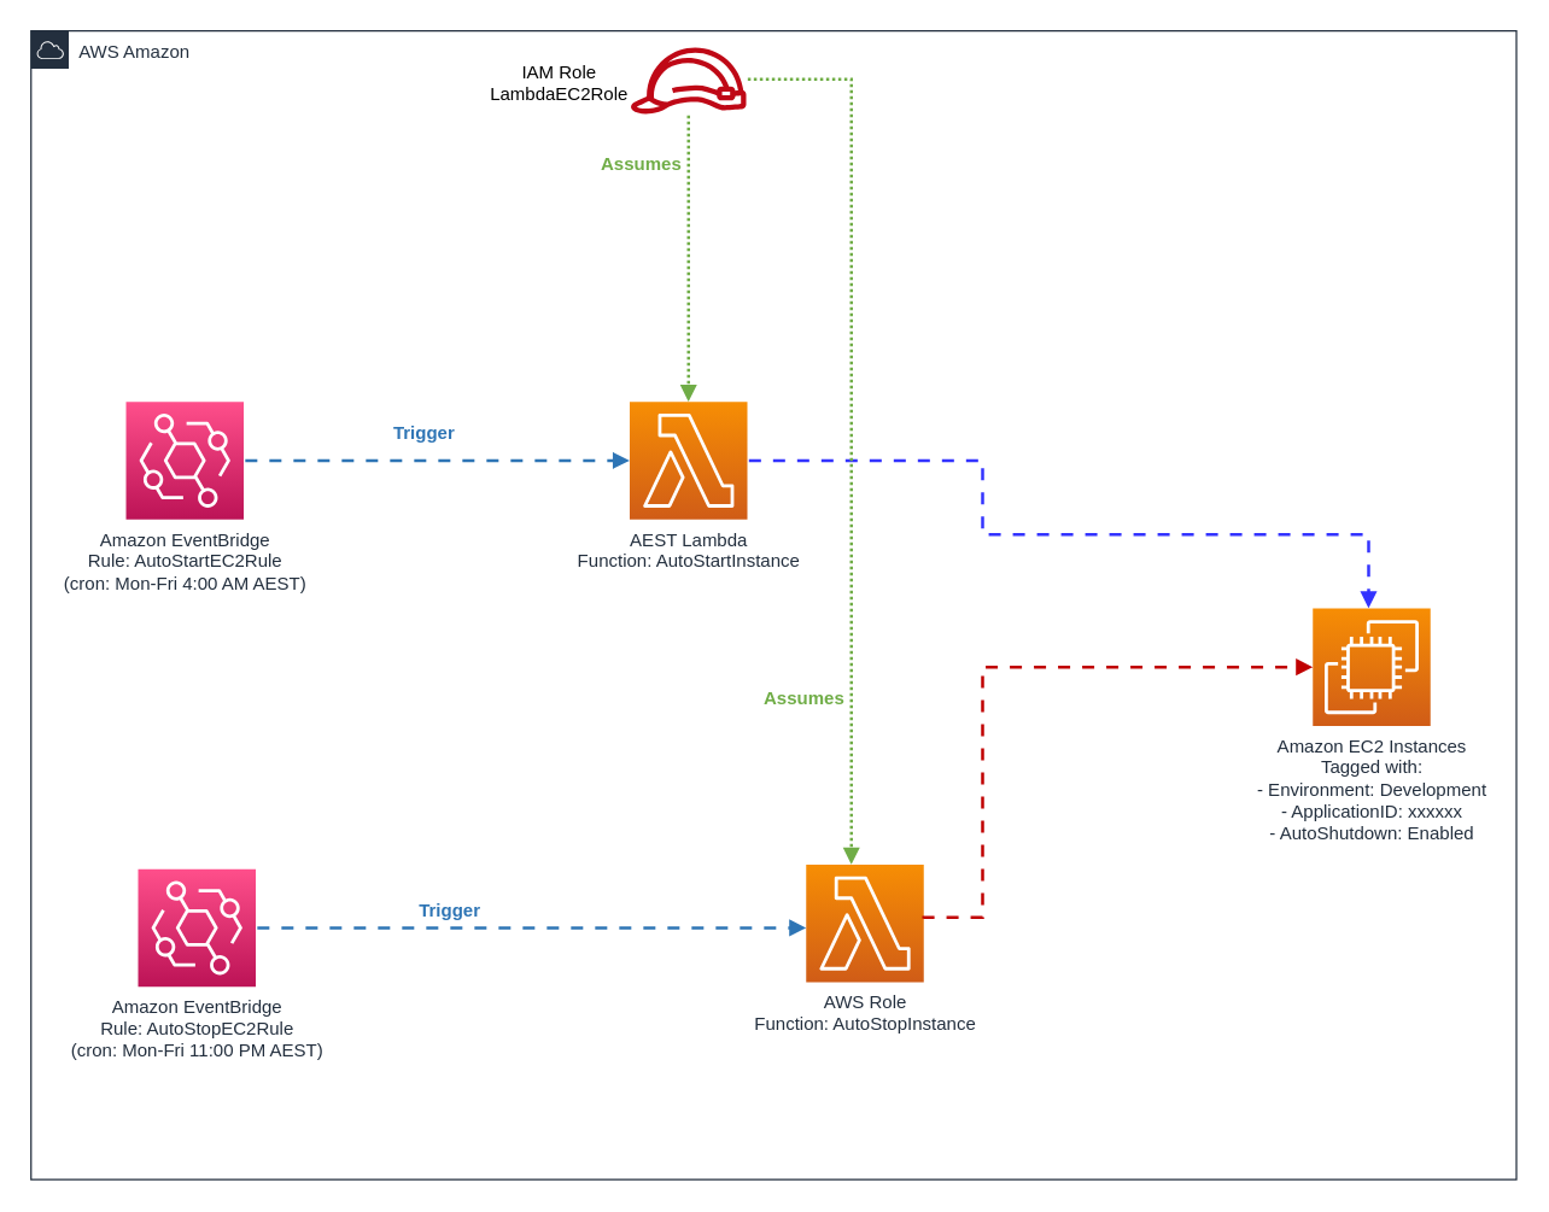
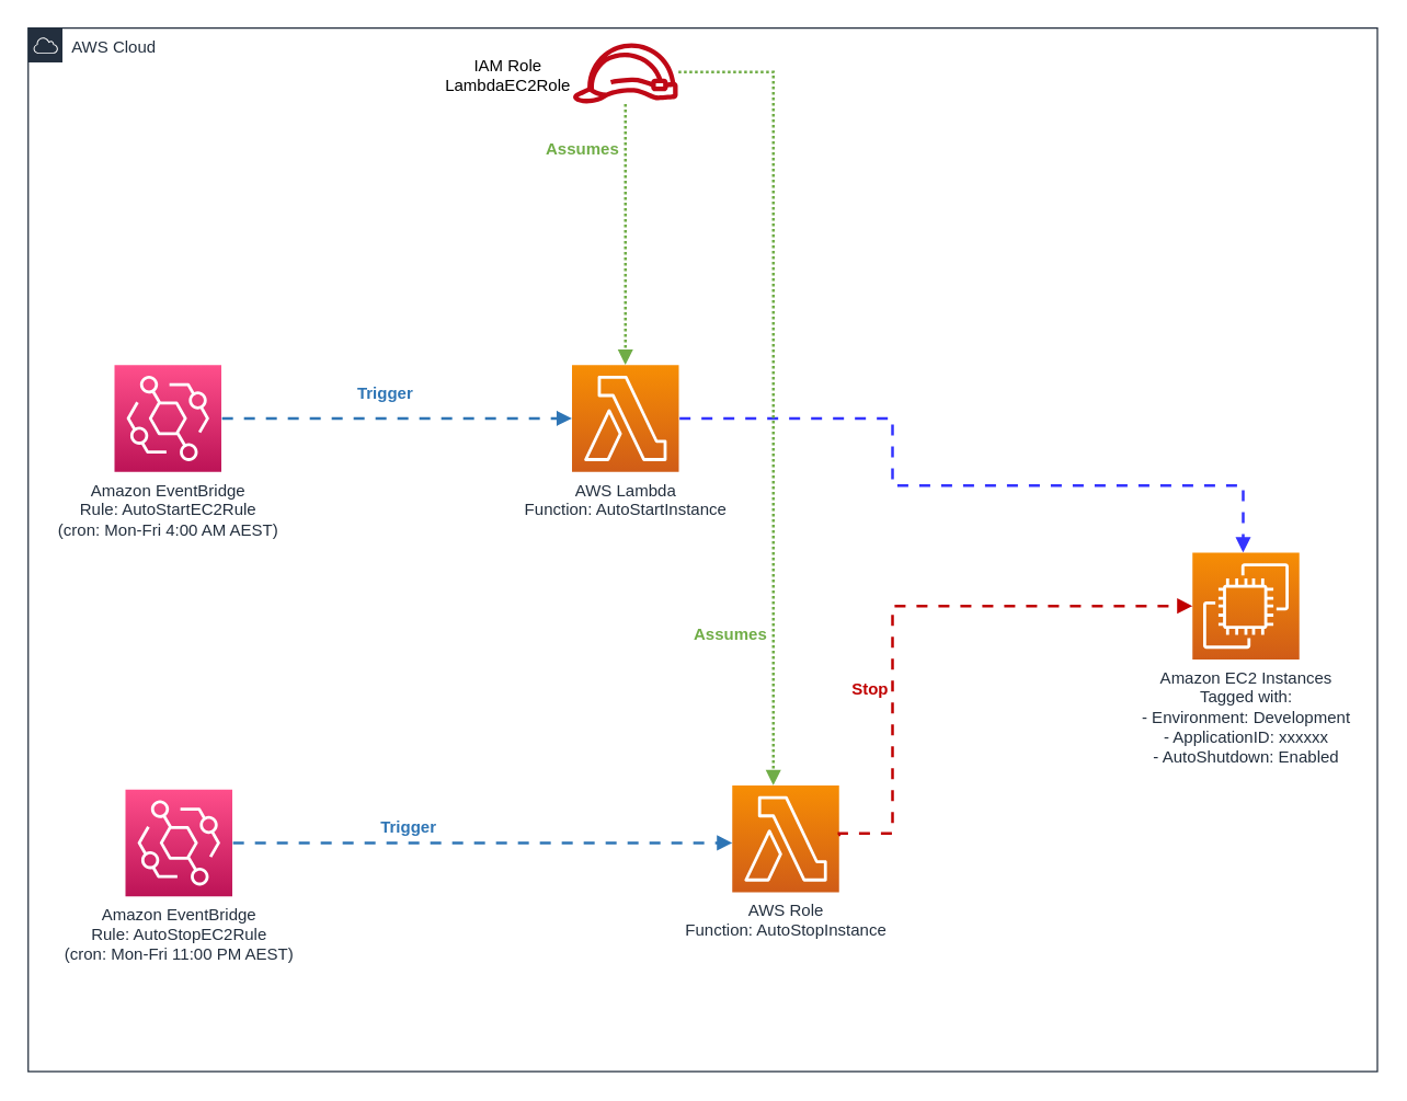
  <mxCell id="0" />
  <mxCell id="1" parent="0" />
- <mxCell id="2" value="AWS Amazon" style="points=[[0,0],[0.25,0],[0.5,0],[0.75,0],[1,0],[1,0.25],[1,0.5],[1,0.75],[1,1],[0.75,1],[0.5,1],[0.25,1],[0,1],[0,0.75],[0,0.5],[0,0.25]];outlineConnect=0;gradientColor=none;html=1;whiteSpace=wrap;fontSize=12;fontStyle=0;container=1;pointerEvents=0;collapsible=0;recursiveResize=0;shape=mxgraph.aws4.group;grIcon=mxgraph.aws4.group_aws_cloud;strokeColor=#232F3E;fillColor=none;verticalAlign=top;align=left;spacingLeft=30;fontColor=#232F3E;dashed=0;" parent="1" vertex="1"><mxGeometry x="20" y="20" width="985" height="762" as="geometry" /></mxCell>
+ <mxCell id="2" value="AWS Cloud" style="points=[[0,0],[0.25,0],[0.5,0],[0.75,0],[1,0],[1,0.25],[1,0.5],[1,0.75],[1,1],[0.75,1],[0.5,1],[0.25,1],[0,1],[0,0.75],[0,0.5],[0,0.25]];outlineConnect=0;gradientColor=none;html=1;whiteSpace=wrap;fontSize=12;fontStyle=0;container=1;pointerEvents=0;collapsible=0;recursiveResize=0;shape=mxgraph.aws4.group;grIcon=mxgraph.aws4.group_aws_cloud;strokeColor=#232F3E;fillColor=none;verticalAlign=top;align=left;spacingLeft=30;fontColor=#232F3E;dashed=0;" parent="1" vertex="1"><mxGeometry x="20" y="20" width="985" height="762" as="geometry" /></mxCell>
  <mxCell id="3" value="Amazon EventBridge&lt;br&gt;Rule: AutoStopEC2Rule&lt;br&gt;(cron: Mon-Fri 11:00 PM AEST)" style="sketch=0;points=[[0,0,0],[0.25,0,0],[0.5,0,0],[0.75,0,0],[1,0,0],[0,1,0],[0.25,1,0],[0.5,1,0],[0.75,1,0],[1,1,0],[0,0.25,0],[0,0.5,0],[0,0.75,0],[1,0.25,0],[1,0.5,0],[1,0.75,0]];outlineConnect=0;fontColor=#232F3E;gradientColor=#FF4F8B;gradientDirection=north;fillColor=#BC1356;strokeColor=#ffffff;dashed=0;verticalLabelPosition=bottom;verticalAlign=top;align=center;html=1;fontSize=12;fontStyle=0;aspect=fixed;shape=mxgraph.aws4.resourceIcon;resIcon=mxgraph.aws4.eventbridge;" parent="2" vertex="1"><mxGeometry x="71" y="556" width="78" height="78" as="geometry" /></mxCell>
  <mxCell id="4" value="&lt;b&gt;Assumes&lt;/b&gt;" style="text;html=1;strokeColor=none;fillColor=none;align=center;verticalAlign=middle;whiteSpace=wrap;rounded=0;fontSize=12;fontColor=#70AD47;" parent="2" vertex="1"><mxGeometry x="375" y="74" width="60" height="30" as="geometry" /></mxCell>
  <mxCell id="5" value="IAM Role&lt;br&gt;LambdaEC2Role&lt;br&gt;&lt;div&gt;&lt;br style=&quot;color: rgb(189, 199, 212);&quot;&gt;&lt;/div&gt;" style="text;html=1;align=center;verticalAlign=middle;resizable=0;points=[];autosize=1;strokeColor=none;fillColor=none;" parent="2" vertex="1"><mxGeometry x="295" y="14" width="109" height="55" as="geometry" /></mxCell>
  <mxCell id="6" value="AWS Role&lt;br&gt;Function: AutoStopInstance" style="sketch=0;points=[[0,0,0],[0.25,0,0],[0.5,0,0],[0.75,0,0],[1,0,0],[0,1,0],[0.25,1,0],[0.5,1,0],[0.75,1,0],[1,1,0],[0,0.25,0],[0,0.5,0],[0,0.75,0],[1,0.25,0],[1,0.5,0],[1,0.75,0]];outlineConnect=0;fontColor=#232F3E;gradientColor=#F78E04;gradientDirection=north;fillColor=#D05C17;strokeColor=#ffffff;dashed=0;verticalLabelPosition=bottom;verticalAlign=top;align=center;html=1;fontSize=12;fontStyle=0;aspect=fixed;shape=mxgraph.aws4.resourceIcon;resIcon=mxgraph.aws4.lambda;" parent="2" vertex="1"><mxGeometry x="514" y="553" width="78" height="78" as="geometry" /></mxCell>
  <mxCell id="7" value="" style="edgeStyle=orthogonalEdgeStyle;html=1;endArrow=block;elbow=vertical;startArrow=none;endFill=1;strokeColor=#2e75b5;rounded=0;fontSize=12;strokeWidth=2;flowAnimation=1;exitX=1;exitY=0.5;exitDx=0;exitDy=0;exitPerimeter=0;" parent="2" source="3" target="6" edge="1"><mxGeometry width="100" relative="1" as="geometry"><mxPoint x="213" y="369" as="sourcePoint" /><mxPoint x="313" y="369" as="targetPoint" /><Array as="points"><mxPoint x="425" y="595" /><mxPoint x="425" y="595" /></Array></mxGeometry></mxCell>
  <mxCell id="8" value="&lt;b&gt;Trigger&lt;/b&gt;" style="text;html=1;strokeColor=none;fillColor=none;align=center;verticalAlign=middle;whiteSpace=wrap;rounded=0;fontSize=12;fontColor=#2e75b5;" parent="2" vertex="1"><mxGeometry x="248" y="569" width="60" height="30" as="geometry" /></mxCell>
  <mxCell id="9" value="Amazon EventBridge&lt;br&gt;Rule: AutoStartEC2Rule&lt;br&gt;(cron: Mon-Fri 4:00 AM AEST)" style="sketch=0;points=[[0,0,0],[0.25,0,0],[0.5,0,0],[0.75,0,0],[1,0,0],[0,1,0],[0.25,1,0],[0.5,1,0],[0.75,1,0],[1,1,0],[0,0.25,0],[0,0.5,0],[0,0.75,0],[1,0.25,0],[1,0.5,0],[1,0.75,0]];outlineConnect=0;fontColor=#232F3E;gradientColor=#FF4F8B;gradientDirection=north;fillColor=#BC1356;strokeColor=#ffffff;dashed=0;verticalLabelPosition=bottom;verticalAlign=top;align=center;html=1;fontSize=12;fontStyle=0;aspect=fixed;shape=mxgraph.aws4.resourceIcon;resIcon=mxgraph.aws4.eventbridge;" parent="2" vertex="1"><mxGeometry x="63" y="246" width="78" height="78" as="geometry" /></mxCell>
- <mxCell id="10" value="AEST Lambda&lt;br&gt;Function: AutoStartInstance&lt;div&gt;&lt;br&gt;&lt;/div&gt;" style="sketch=0;points=[[0,0,0],[0.25,0,0],[0.5,0,0],[0.75,0,0],[1,0,0],[0,1,0],[0.25,1,0],[0.5,1,0],[0.75,1,0],[1,1,0],[0,0.25,0],[0,0.5,0],[0,0.75,0],[1,0.25,0],[1,0.5,0],[1,0.75,0]];outlineConnect=0;fontColor=#232F3E;gradientColor=#F78E04;gradientDirection=north;fillColor=#D05C17;strokeColor=#ffffff;dashed=0;verticalLabelPosition=bottom;verticalAlign=top;align=center;html=1;fontSize=12;fontStyle=0;aspect=fixed;shape=mxgraph.aws4.resourceIcon;resIcon=mxgraph.aws4.lambda;" parent="2" vertex="1"><mxGeometry x="397" y="246" width="78" height="78" as="geometry" /></mxCell>
+ <mxCell id="10" value="AWS Lambda&lt;br&gt;Function: AutoStartInstance&lt;div&gt;&lt;br&gt;&lt;/div&gt;" style="sketch=0;points=[[0,0,0],[0.25,0,0],[0.5,0,0],[0.75,0,0],[1,0,0],[0,1,0],[0.25,1,0],[0.5,1,0],[0.75,1,0],[1,1,0],[0,0.25,0],[0,0.5,0],[0,0.75,0],[1,0.25,0],[1,0.5,0],[1,0.75,0]];outlineConnect=0;fontColor=#232F3E;gradientColor=#F78E04;gradientDirection=north;fillColor=#D05C17;strokeColor=#ffffff;dashed=0;verticalLabelPosition=bottom;verticalAlign=top;align=center;html=1;fontSize=12;fontStyle=0;aspect=fixed;shape=mxgraph.aws4.resourceIcon;resIcon=mxgraph.aws4.lambda;" parent="2" vertex="1"><mxGeometry x="397" y="246" width="78" height="78" as="geometry" /></mxCell>
  <mxCell id="11" value="" style="edgeStyle=orthogonalEdgeStyle;html=1;endArrow=block;elbow=vertical;startArrow=none;endFill=1;strokeColor=#2e75b5;rounded=0;fontSize=12;strokeWidth=2;flowAnimation=1;" parent="2" source="9" target="10" edge="1"><mxGeometry width="100" relative="1" as="geometry"><mxPoint x="213" y="169" as="sourcePoint" /><mxPoint x="313" y="169" as="targetPoint" /></mxGeometry></mxCell>
  <mxCell id="12" value="&lt;b&gt;Trigger&lt;/b&gt;" style="text;html=1;strokeColor=none;fillColor=none;align=center;verticalAlign=middle;whiteSpace=wrap;rounded=0;fontSize=12;fontColor=#2e75b5;" parent="2" vertex="1"><mxGeometry x="231" y="252" width="60" height="30" as="geometry" /></mxCell>
  <mxCell id="13" value="Amazon EC2 Instances&lt;br&gt;Tagged with:&lt;br&gt;- Environment: Development&lt;br&gt;- ApplicationID: xxxxxx&lt;br&gt;- AutoShutdown: Enabled" style="sketch=0;points=[[0,0,0],[0.25,0,0],[0.5,0,0],[0.75,0,0],[1,0,0],[0,1,0],[0.25,1,0],[0.5,1,0],[0.75,1,0],[1,1,0],[0,0.25,0],[0,0.5,0],[0,0.75,0],[1,0.25,0],[1,0.5,0],[1,0.75,0]];outlineConnect=0;fontColor=#232F3E;gradientColor=#F78E04;gradientDirection=north;fillColor=#D05C17;strokeColor=#ffffff;dashed=0;verticalLabelPosition=bottom;verticalAlign=top;align=center;html=1;fontSize=12;fontStyle=0;aspect=fixed;shape=mxgraph.aws4.resourceIcon;resIcon=mxgraph.aws4.ec2;" parent="2" vertex="1"><mxGeometry x="850" y="383" width="78" height="78" as="geometry" /></mxCell>
  <mxCell id="14" value="" style="edgeStyle=orthogonalEdgeStyle;html=1;endArrow=block;elbow=vertical;startArrow=none;endFill=1;strokeColor=#3333FF;rounded=0;fontSize=12;startFill=0;strokeWidth=2;flowAnimation=1;fillColor=#fa6800;exitX=1;exitY=0.5;exitDx=0;exitDy=0;exitPerimeter=0;" parent="2" source="10" target="13" edge="1"><mxGeometry width="100" relative="1" as="geometry"><mxPoint x="453" y="169" as="sourcePoint" /><mxPoint x="888" y="380" as="targetPoint" /><Array as="points"><mxPoint x="631" y="285" /><mxPoint x="631" y="334" /><mxPoint x="887" y="334" /></Array></mxGeometry></mxCell>
  <mxCell id="15" value="" style="edgeStyle=orthogonalEdgeStyle;html=1;endArrow=block;elbow=vertical;startArrow=none;endFill=1;strokeColor=light-dark(#C00000,#FFFF00);rounded=0;fontSize=12;startFill=0;strokeWidth=2;flowAnimation=1;" parent="2" target="13" edge="1"><mxGeometry width="100" relative="1" as="geometry"><mxPoint x="591" y="589" as="sourcePoint" /><mxPoint x="848" y="418" as="targetPoint" /><Array as="points"><mxPoint x="592" y="589" /><mxPoint x="631" y="588" /><mxPoint x="631" y="422" /></Array></mxGeometry></mxCell>
+ <mxCell id="16" value="&lt;b&gt;Stop&lt;/b&gt;" style="text;html=1;strokeColor=none;fillColor=none;align=center;verticalAlign=middle;whiteSpace=wrap;rounded=0;fontSize=12;fontColor=#C00000;" parent="2" vertex="1"><mxGeometry x="585" y="468" width="60" height="30" as="geometry" /></mxCell>
  <mxCell id="17" value="" style="sketch=0;outlineConnect=0;fontColor=#232F3E;gradientColor=none;fillColor=#BF0816;strokeColor=none;dashed=0;verticalLabelPosition=bottom;verticalAlign=top;align=center;html=1;fontSize=12;fontStyle=0;aspect=fixed;pointerEvents=1;shape=mxgraph.aws4.role;" parent="2" vertex="1"><mxGeometry x="397" y="11" width="78" height="44" as="geometry" /></mxCell>
  <mxCell id="18" value="" style="edgeStyle=orthogonalEdgeStyle;html=1;endArrow=block;elbow=vertical;startArrow=none;endFill=1;strokeColor=#70AD47;rounded=0;fontSize=12;startFill=0;dashed=1;dashPattern=1 1;strokeWidth=2;flowAnimation=1;" parent="2" source="17" target="10" edge="1"><mxGeometry width="100" relative="1" as="geometry"><mxPoint x="402" y="90" as="sourcePoint" /><mxPoint x="402" y="120" as="targetPoint" /></mxGeometry></mxCell>
  <mxCell id="19" value="" style="edgeStyle=orthogonalEdgeStyle;html=1;endArrow=block;elbow=vertical;startArrow=none;endFill=1;strokeColor=#70AD47;rounded=0;fontSize=12;startFill=0;dashed=1;dashPattern=1 1;strokeWidth=2;flowAnimation=1;" parent="2" source="17" target="6" edge="1"><mxGeometry width="100" relative="1" as="geometry"><mxPoint x="463" y="60" as="sourcePoint" /><mxPoint x="453" y="330" as="targetPoint" /><Array as="points"><mxPoint x="544" y="32" /></Array></mxGeometry></mxCell>
  <mxCell id="20" value="&lt;b&gt;Assumes&lt;/b&gt;" style="text;html=1;strokeColor=none;fillColor=none;align=center;verticalAlign=middle;whiteSpace=wrap;rounded=0;fontSize=12;fontColor=#70AD47;" parent="2" vertex="1"><mxGeometry x="483" y="428" width="60" height="30" as="geometry" /></mxCell>
